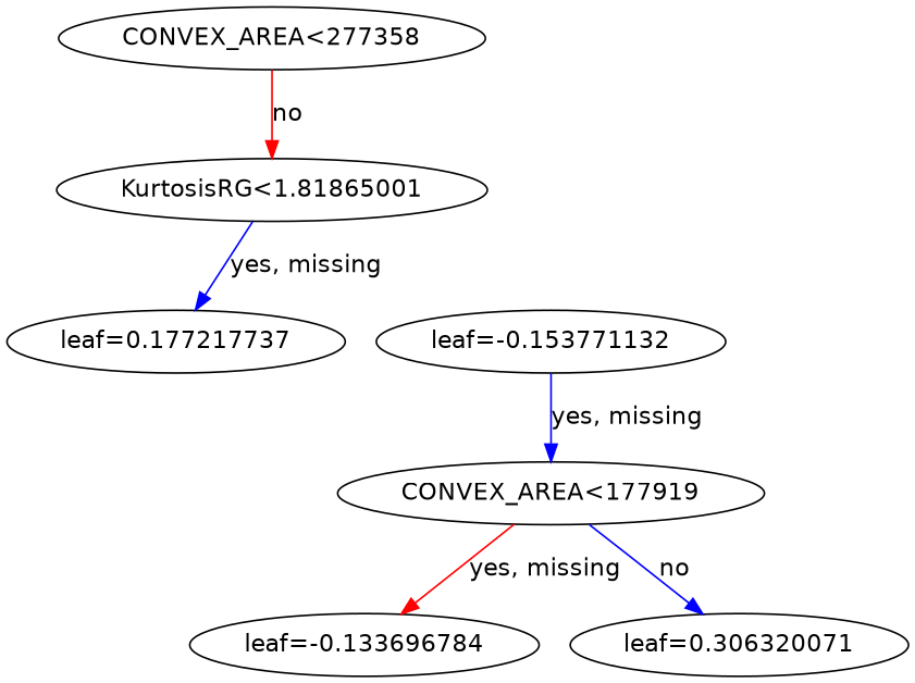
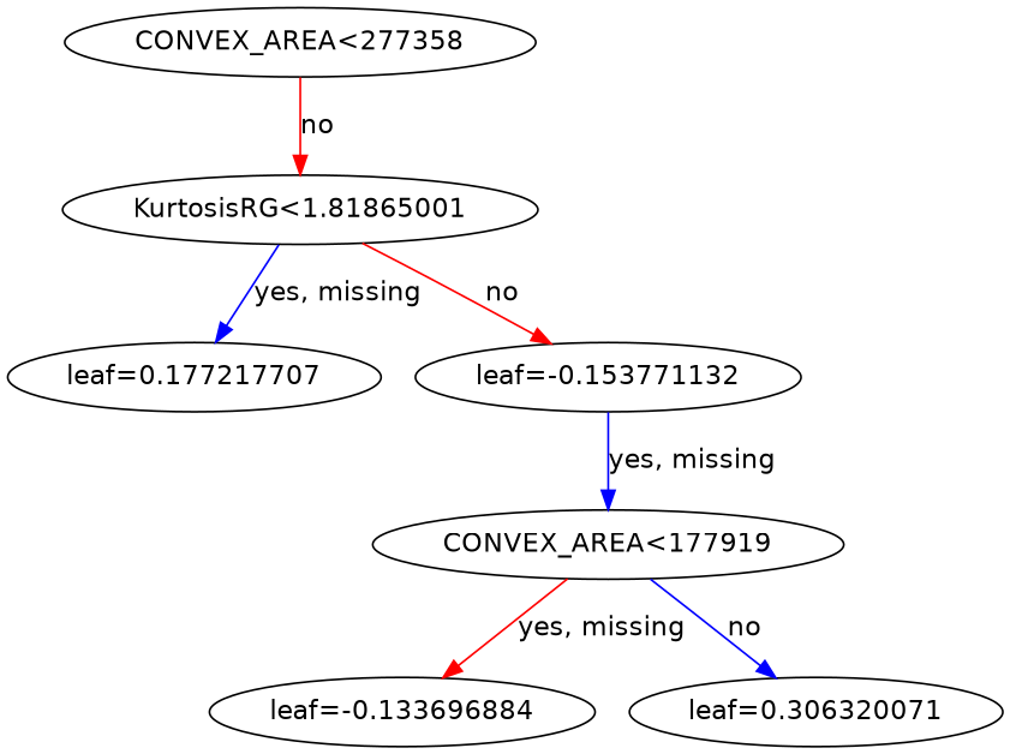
  digraph {
    fontname="DejaVu Sans"
    rankdir=TB
    node [fontname="DejaVu Sans"]
    edge [color="#FF0000" fontname="DejaVu Sans"]
    n1 [label="CONVEX_AREA<277358"]
    n2 [label="KurtosisRG<1.81865001"]
    n3 [label="CONVEX_AREA<177919"]
-   n4 [label="leaf=-0.133696784"]
+   n4 [label="leaf=-0.133696884"]
    n5 [label="leaf=0.306320071"]
-   n6 [label="leaf=0.177217737"]
+   n6 [label="leaf=0.177217707"]
    n7 [label="leaf=-0.153771132"]
    n1 -> n2 [label=no]
    n2 -> n6 [color="#0000FF" label="yes, missing"]
+   n2 -> n7 [label=no]
    n3 -> n4 [label="yes, missing"]
    n3 -> n5 [color="#0000FF" label=no]
    n7 -> n3 [color="#0000FF" label="yes, missing"]
  }
